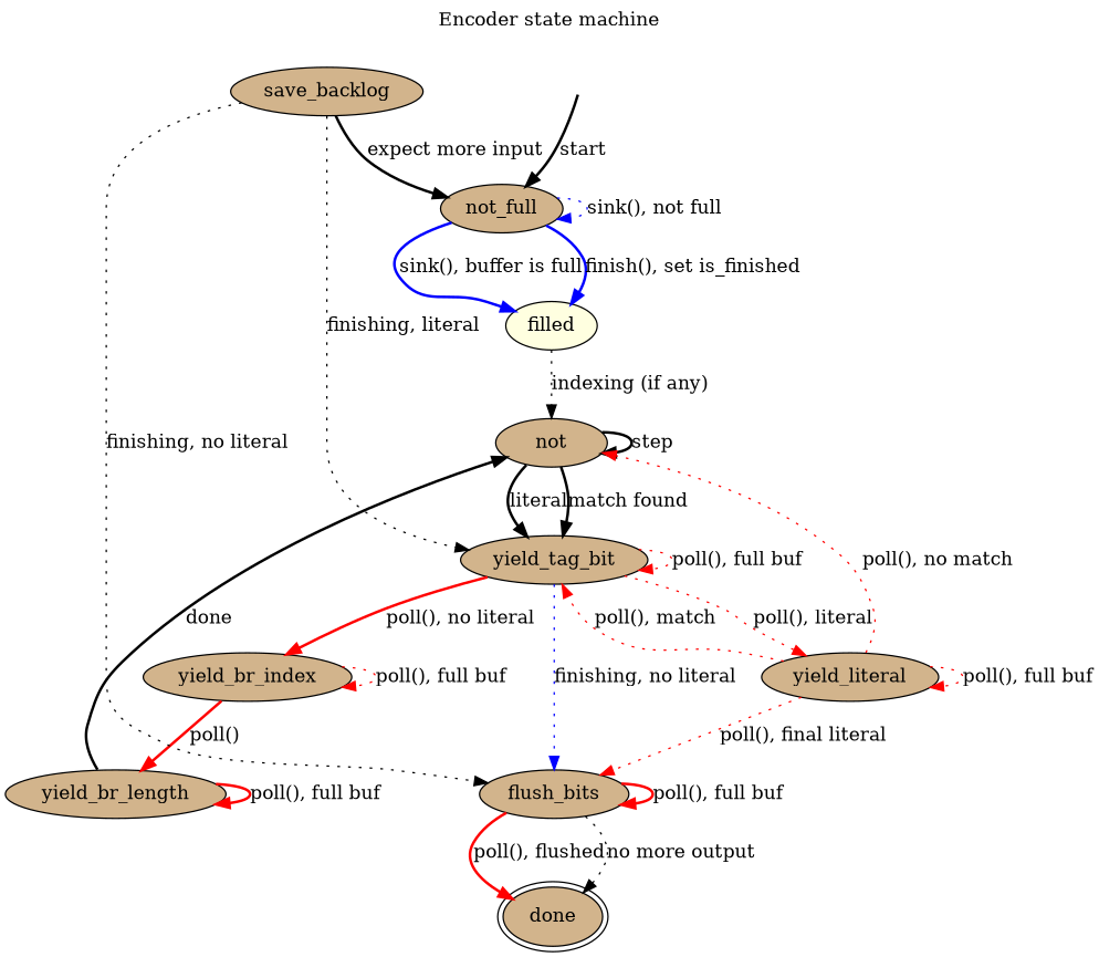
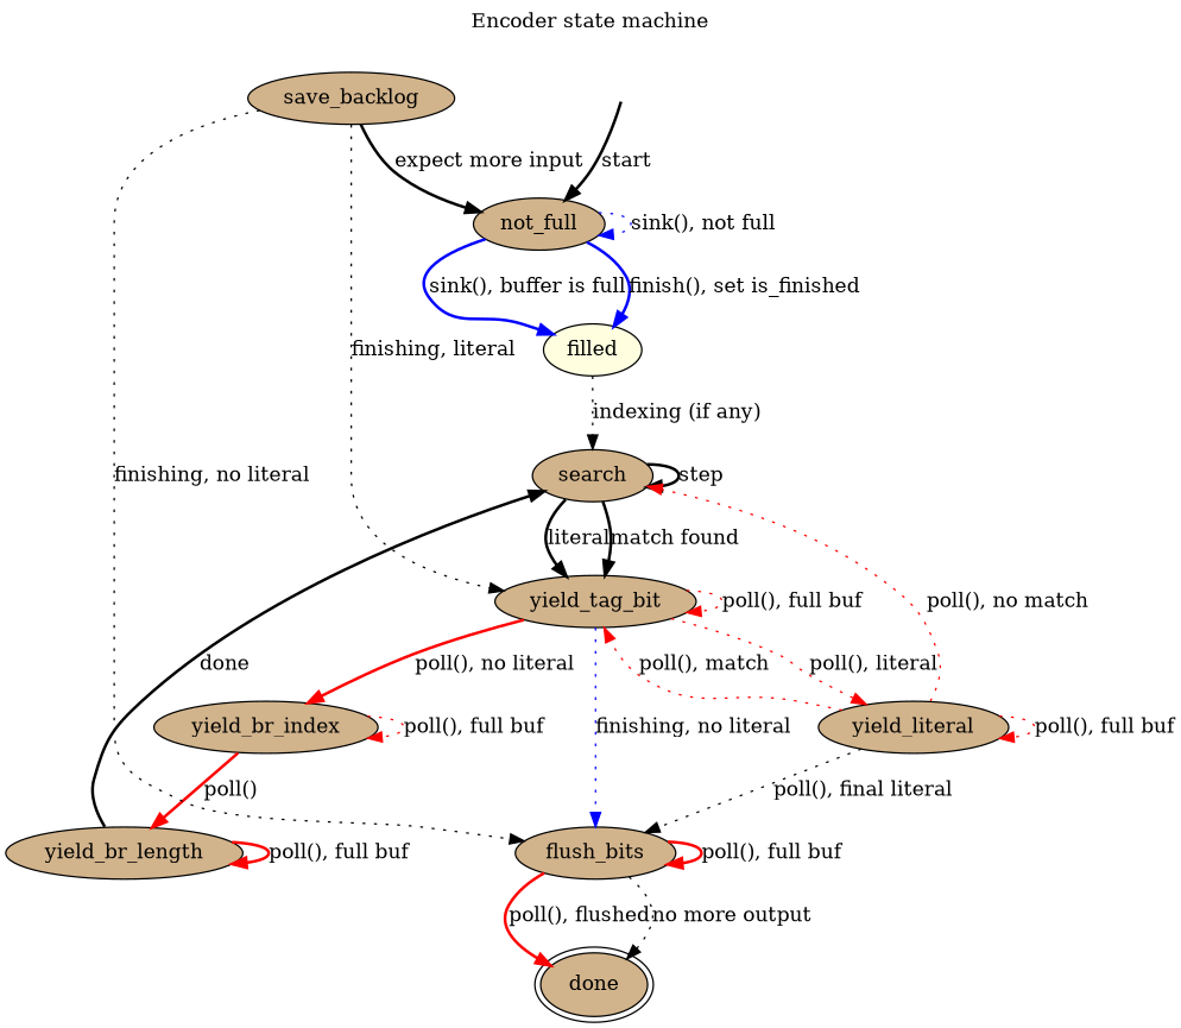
  digraph {
    label="Encoder state machine"
    labelloc=t
    node [style=filled fillcolor=tan]
    edge [style=bold color=red]
    start [shape=point style=invis fillcolor=""]
    not_full
    filled [fillcolor=lightyellow]
-   search [label=not]
+   search
    yield_tag_bit
    yield_literal
    yield_br_index
    flush_bits
    save_backlog
    yield_br_length
    done [peripheries=2]
    start -> not_full [label=start color=""]
    not_full -> not_full [color=blue label="sink(), not full" style=dotted]
    not_full -> filled [color=blue label="sink(), buffer is full"]
    not_full -> filled [color=blue label="finish(), set is_finished"]
    filled -> search [label="indexing (if any)" style=dotted color=""]
    search -> search [label=step color=""]
    search -> yield_tag_bit [label=literal color=""]
    search -> yield_tag_bit [label="match found" color=""]
    yield_tag_bit -> yield_tag_bit [label="poll(), full buf" style=dotted]
    yield_tag_bit -> yield_literal [label="poll(), literal" style=dotted]
    yield_tag_bit -> yield_br_index [label="poll(), no literal"]
    yield_tag_bit -> flush_bits [color=blue label="finishing, no literal" style=dotted]
    yield_literal -> search [label="poll(), no match" style=dotted]
    yield_literal -> yield_tag_bit [label="poll(), match" style=dotted]
    yield_literal -> yield_literal [label="poll(), full buf" style=dotted]
-   yield_literal -> flush_bits [label="poll(), final literal" style=dotted]
+   yield_literal -> flush_bits [color=black label="poll(), final literal" style=dotted]
    yield_br_index -> yield_br_index [label="poll(), full buf" style=dotted]
    yield_br_index -> yield_br_length [label="poll()"]
    flush_bits -> flush_bits [label="poll(), full buf"]
    flush_bits -> done [label="poll(), flushed"]
    flush_bits -> done [label="no more output" style=dotted color=""]
    save_backlog -> not_full [label="expect more input" color=""]
    save_backlog -> yield_tag_bit [label="finishing, literal" style=dotted color=""]
    save_backlog -> flush_bits [label="finishing, no literal" style=dotted color=""]
    yield_br_length -> search [label=done color=""]
    yield_br_length -> yield_br_length [label="poll(), full buf"]
  }
